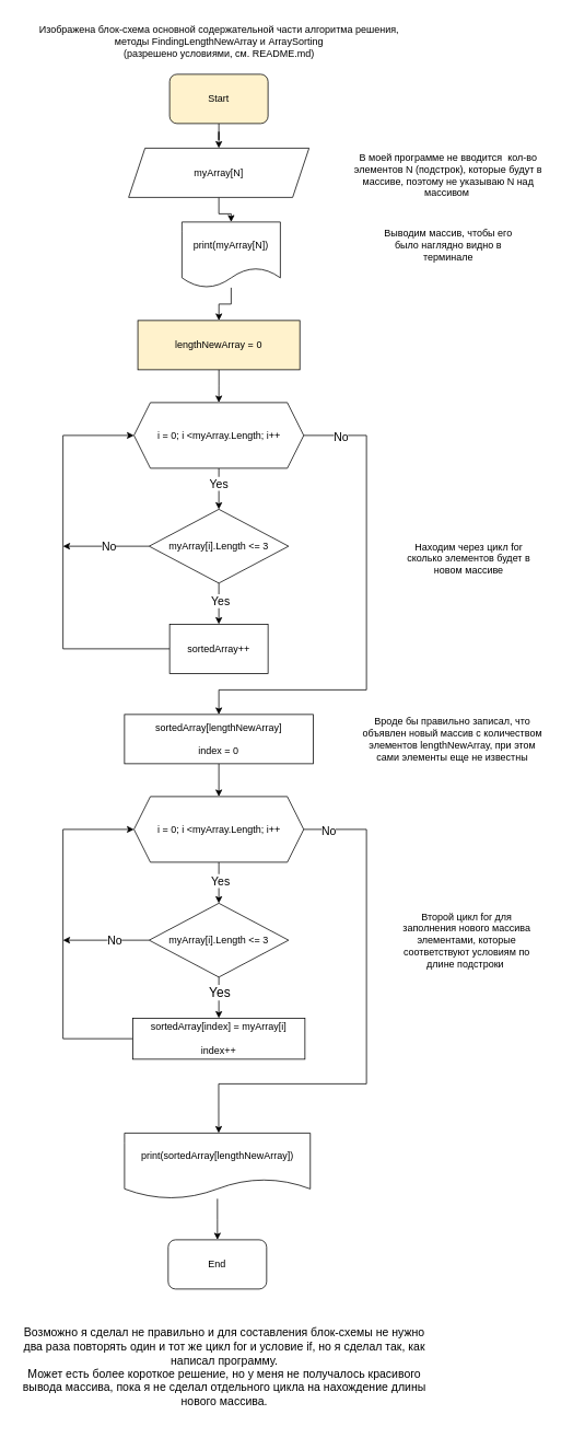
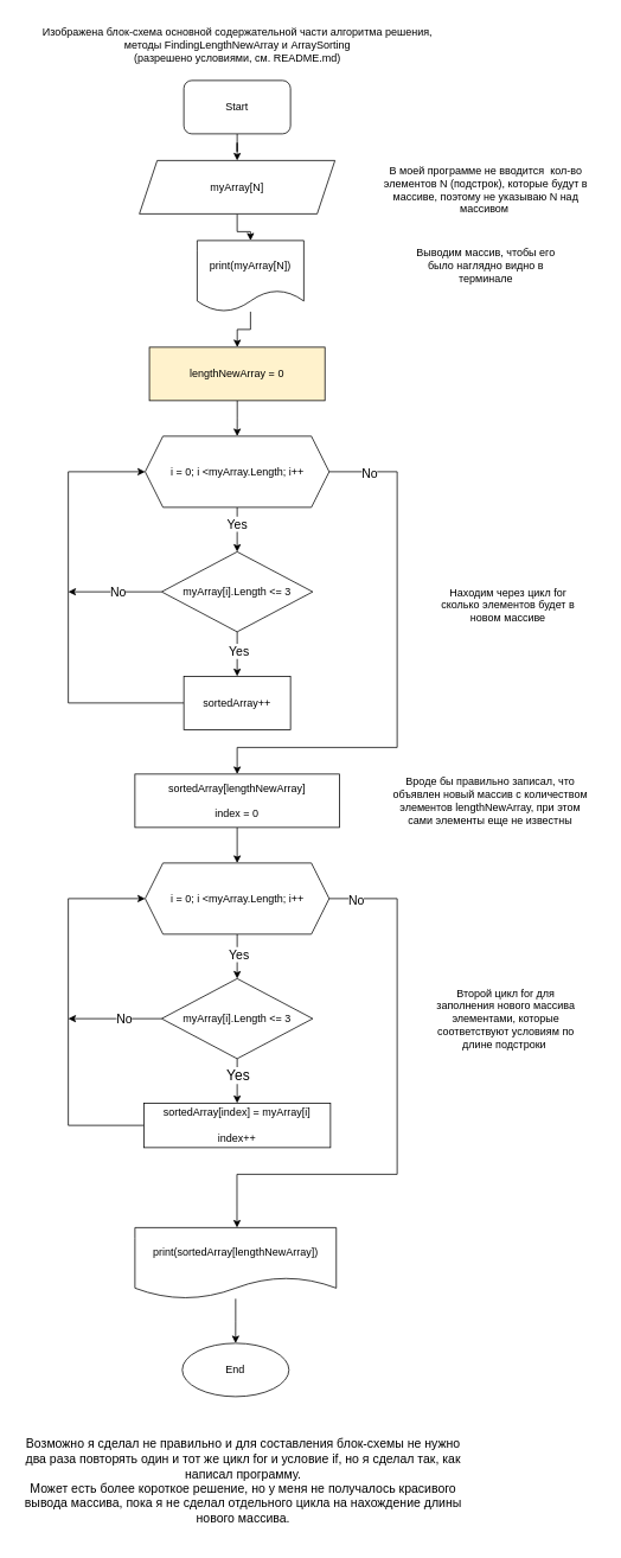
  <mxCell id="0" />
  <mxCell id="1" parent="0" />
  <mxCell id="2" value="" style="edgeStyle=orthogonalEdgeStyle;rounded=0;orthogonalLoop=1;jettySize=auto;html=1;" edge="1" parent="1" source="3" target="9"><mxGeometry relative="1" as="geometry" /></mxCell>
- <mxCell id="3" value="Start" style="rounded=1;whiteSpace=wrap;html=1;fillColor=#fff2cc;" vertex="1" parent="1"><mxGeometry x="206" y="90" width="120" height="60" as="geometry" /></mxCell>
+ <mxCell id="3" value="Start" style="rounded=1;whiteSpace=wrap;html=1;" vertex="1" parent="1"><mxGeometry x="206" y="90" width="120" height="60" as="geometry" /></mxCell>
  <mxCell id="4" style="edgeStyle=orthogonalEdgeStyle;rounded=0;orthogonalLoop=1;jettySize=auto;html=1;" edge="1" parent="1" source="5" target="17"><mxGeometry relative="1" as="geometry" /></mxCell>
  <mxCell id="5" value="lengthNewArray = 0" style="rounded=0;whiteSpace=wrap;html=1;fillColor=#fff2cc;" vertex="1" parent="1"><mxGeometry x="167.25" y="390" width="197.5" height="60" as="geometry" /></mxCell>
  <mxCell id="6" value="Изображена блок-схема основной содержательной части алгоритма решения,&lt;br&gt;методы&amp;nbsp;FindingLengthNewArray и&amp;nbsp;ArraySorting&lt;br&gt;(разрешено условиями, см. README.md)" style="text;html=1;align=center;verticalAlign=middle;resizable=0;points=[];autosize=1;strokeColor=none;fillColor=none;" vertex="1" parent="1"><mxGeometry x="36" y="20" width="460" height="60" as="geometry" /></mxCell>
  <mxCell id="7" value="В моей программе не вводится&amp;nbsp; кол-во элементов N (подстрок), которые будут в массиве, поэтому не указываю N над массивом&amp;nbsp;" style="text;html=1;strokeColor=none;fillColor=none;align=center;verticalAlign=middle;whiteSpace=wrap;rounded=0;" vertex="1" parent="1"><mxGeometry x="416" y="180" width="260" height="65" as="geometry" /></mxCell>
  <mxCell id="8" value="" style="edgeStyle=orthogonalEdgeStyle;rounded=0;orthogonalLoop=1;jettySize=auto;html=1;" edge="1" parent="1" source="9" target="11"><mxGeometry relative="1" as="geometry" /></mxCell>
  <mxCell id="9" value="myArray[N]" style="shape=parallelogram;perimeter=parallelogramPerimeter;whiteSpace=wrap;html=1;fixedSize=1;" vertex="1" parent="1"><mxGeometry x="156" y="180" width="220" height="60" as="geometry" /></mxCell>
  <mxCell id="10" value="" style="edgeStyle=orthogonalEdgeStyle;rounded=0;orthogonalLoop=1;jettySize=auto;html=1;" edge="1" parent="1" source="11" target="5"><mxGeometry relative="1" as="geometry" /></mxCell>
  <mxCell id="11" value="print(myArray[N])" style="shape=document;whiteSpace=wrap;html=1;boundedLbl=1;" vertex="1" parent="1"><mxGeometry x="221" y="270" width="120" height="80" as="geometry" /></mxCell>
  <mxCell id="12" value="Выводим массив, чтобы его было наглядно видно в терминале" style="text;html=1;strokeColor=none;fillColor=none;align=center;verticalAlign=middle;whiteSpace=wrap;rounded=0;" vertex="1" parent="1"><mxGeometry x="456" y="270" width="180" height="55" as="geometry" /></mxCell>
  <mxCell id="13" style="edgeStyle=orthogonalEdgeStyle;rounded=0;orthogonalLoop=1;jettySize=auto;html=1;entryX=0.5;entryY=0;entryDx=0;entryDy=0;" edge="1" parent="1" source="17" target="22"><mxGeometry relative="1" as="geometry"><Array as="points"><mxPoint x="266" y="590" /><mxPoint x="266" y="590" /></Array></mxGeometry></mxCell>
  <mxCell id="14" value="&lt;span style=&quot;font-size: 14px;&quot;&gt;Yes&lt;/span&gt;" style="edgeLabel;html=1;align=center;verticalAlign=middle;resizable=0;points=[];" vertex="1" connectable="0" parent="13"><mxGeometry x="-0.269" y="-1" relative="1" as="geometry"><mxPoint as="offset" /></mxGeometry></mxCell>
  <mxCell id="15" style="edgeStyle=orthogonalEdgeStyle;rounded=0;orthogonalLoop=1;jettySize=auto;html=1;exitX=1;exitY=0.5;exitDx=0;exitDy=0;" edge="1" parent="1" source="17"><mxGeometry relative="1" as="geometry"><mxPoint x="266" y="870" as="targetPoint" /><Array as="points"><mxPoint x="446" y="530" /><mxPoint x="446" y="840" /><mxPoint x="266" y="840" /></Array></mxGeometry></mxCell>
  <mxCell id="16" value="&lt;font style=&quot;font-size: 14px;&quot;&gt;No&lt;/font&gt;" style="edgeLabel;html=1;align=center;verticalAlign=middle;resizable=0;points=[];" vertex="1" connectable="0" parent="15"><mxGeometry x="-0.848" y="-1" relative="1" as="geometry"><mxPoint as="offset" /></mxGeometry></mxCell>
  <mxCell id="17" value="i = 0; i &amp;lt;myArray.Length; i++" style="shape=hexagon;perimeter=hexagonPerimeter2;whiteSpace=wrap;html=1;fixedSize=1;" vertex="1" parent="1"><mxGeometry x="162.5" y="490" width="207" height="80" as="geometry" /></mxCell>
  <mxCell id="18" style="edgeStyle=orthogonalEdgeStyle;rounded=0;orthogonalLoop=1;jettySize=auto;html=1;entryX=0.5;entryY=0;entryDx=0;entryDy=0;" edge="1" parent="1" source="22" target="24"><mxGeometry relative="1" as="geometry"><mxPoint x="266" y="810" as="targetPoint" /></mxGeometry></mxCell>
  <mxCell id="19" value="&lt;font style=&quot;font-size: 14px;&quot;&gt;Yes&lt;/font&gt;" style="edgeLabel;html=1;align=center;verticalAlign=middle;resizable=0;points=[];" vertex="1" connectable="0" parent="18"><mxGeometry x="-0.156" y="1" relative="1" as="geometry"><mxPoint as="offset" /></mxGeometry></mxCell>
  <mxCell id="20" style="edgeStyle=orthogonalEdgeStyle;rounded=0;orthogonalLoop=1;jettySize=auto;html=1;" edge="1" parent="1" source="22"><mxGeometry relative="1" as="geometry"><mxPoint x="76" y="665" as="targetPoint" /></mxGeometry></mxCell>
  <mxCell id="21" value="&lt;font style=&quot;font-size: 14px;&quot;&gt;No&lt;/font&gt;" style="edgeLabel;html=1;align=center;verticalAlign=middle;resizable=0;points=[];" vertex="1" connectable="0" parent="20"><mxGeometry x="-0.043" relative="1" as="geometry"><mxPoint as="offset" /></mxGeometry></mxCell>
  <mxCell id="22" value="myArray[i].Length &amp;lt;= 3" style="rhombus;whiteSpace=wrap;html=1;" vertex="1" parent="1"><mxGeometry x="181" y="620" width="170" height="90" as="geometry" /></mxCell>
  <mxCell id="23" style="edgeStyle=orthogonalEdgeStyle;rounded=0;orthogonalLoop=1;jettySize=auto;html=1;entryX=0;entryY=0.5;entryDx=0;entryDy=0;" edge="1" parent="1" source="24" target="17"><mxGeometry relative="1" as="geometry"><Array as="points"><mxPoint x="76" y="790" /><mxPoint x="76" y="530" /></Array></mxGeometry></mxCell>
  <mxCell id="24" value="sortedArray++" style="rounded=0;whiteSpace=wrap;html=1;" vertex="1" parent="1"><mxGeometry x="206" y="760" width="120" height="60" as="geometry" /></mxCell>
  <mxCell id="25" style="edgeStyle=orthogonalEdgeStyle;rounded=0;orthogonalLoop=1;jettySize=auto;html=1;entryX=0.5;entryY=0;entryDx=0;entryDy=0;" edge="1" parent="1" source="29" target="38"><mxGeometry relative="1" as="geometry"><mxPoint x="266" y="1080" as="targetPoint" /></mxGeometry></mxCell>
  <mxCell id="26" value="&lt;font style=&quot;font-size: 14px;&quot;&gt;Yes&lt;/font&gt;" style="edgeLabel;html=1;align=center;verticalAlign=middle;resizable=0;points=[];" vertex="1" connectable="0" parent="25"><mxGeometry x="-0.138" y="1" relative="1" as="geometry"><mxPoint as="offset" /></mxGeometry></mxCell>
  <mxCell id="27" style="edgeStyle=orthogonalEdgeStyle;rounded=0;orthogonalLoop=1;jettySize=auto;html=1;entryX=0.507;entryY=0;entryDx=0;entryDy=0;entryPerimeter=0;" edge="1" parent="1" source="29" target="42"><mxGeometry relative="1" as="geometry"><mxPoint x="266" y="1350" as="targetPoint" /><Array as="points"><mxPoint x="446" y="1010" /><mxPoint x="446" y="1320" /><mxPoint x="266" y="1320" /></Array></mxGeometry></mxCell>
  <mxCell id="28" value="&lt;font style=&quot;font-size: 14px;&quot;&gt;No&lt;/font&gt;" style="edgeLabel;html=1;align=center;verticalAlign=middle;resizable=0;points=[];" vertex="1" connectable="0" parent="27"><mxGeometry x="-0.903" y="-1" relative="1" as="geometry"><mxPoint as="offset" /></mxGeometry></mxCell>
  <mxCell id="29" value="i = 0; i &amp;lt;myArray.Length; i++" style="shape=hexagon;perimeter=hexagonPerimeter2;whiteSpace=wrap;html=1;fixedSize=1;" vertex="1" parent="1"><mxGeometry x="162.5" y="970" width="207" height="80" as="geometry" /></mxCell>
  <mxCell id="30" style="edgeStyle=orthogonalEdgeStyle;rounded=0;orthogonalLoop=1;jettySize=auto;html=1;entryX=0.5;entryY=0;entryDx=0;entryDy=0;" edge="1" parent="1" source="31" target="29"><mxGeometry relative="1" as="geometry" /></mxCell>
  <mxCell id="31" value="sortedArray[lengthNewArray]&lt;br&gt;&lt;br&gt;index = 0" style="rounded=0;whiteSpace=wrap;html=1;" vertex="1" parent="1"><mxGeometry x="151" y="870" width="230" height="60" as="geometry" /></mxCell>
  <mxCell id="32" value="Находим через цикл for сколько элементов будет в новом массиве" style="text;html=1;strokeColor=none;fillColor=none;align=center;verticalAlign=middle;whiteSpace=wrap;rounded=0;" vertex="1" parent="1"><mxGeometry x="486" y="650" width="170" height="60" as="geometry" /></mxCell>
  <mxCell id="33" value="Вроде бы правильно записал, что объявлен новый массив с количеством элементов lengthNewArray, при этом сами элементы еще не известны" style="text;html=1;strokeColor=none;fillColor=none;align=center;verticalAlign=middle;whiteSpace=wrap;rounded=0;" vertex="1" parent="1"><mxGeometry x="436" y="885" width="230" height="30" as="geometry" /></mxCell>
  <mxCell id="34" style="edgeStyle=orthogonalEdgeStyle;rounded=0;orthogonalLoop=1;jettySize=auto;html=1;entryX=0.5;entryY=0;entryDx=0;entryDy=0;" edge="1" parent="1" source="38" target="40"><mxGeometry relative="1" as="geometry" /></mxCell>
  <mxCell id="35" value="&lt;font size=&quot;3&quot;&gt;Yes&lt;/font&gt;" style="edgeLabel;html=1;align=center;verticalAlign=middle;resizable=0;points=[];" vertex="1" connectable="0" parent="34"><mxGeometry x="-0.273" relative="1" as="geometry"><mxPoint as="offset" /></mxGeometry></mxCell>
  <mxCell id="36" style="edgeStyle=orthogonalEdgeStyle;rounded=0;orthogonalLoop=1;jettySize=auto;html=1;" edge="1" parent="1" source="38"><mxGeometry relative="1" as="geometry"><mxPoint x="76" y="1145" as="targetPoint" /></mxGeometry></mxCell>
  <mxCell id="37" value="&lt;font style=&quot;font-size: 14px;&quot;&gt;No&lt;/font&gt;" style="edgeLabel;html=1;align=center;verticalAlign=middle;resizable=0;points=[];" vertex="1" connectable="0" parent="36"><mxGeometry x="-0.194" y="-1" relative="1" as="geometry"><mxPoint as="offset" /></mxGeometry></mxCell>
  <mxCell id="38" value="myArray[i].Length &amp;lt;= 3" style="rhombus;whiteSpace=wrap;html=1;" vertex="1" parent="1"><mxGeometry x="181" y="1100" width="170" height="90" as="geometry" /></mxCell>
  <mxCell id="39" style="edgeStyle=orthogonalEdgeStyle;rounded=0;orthogonalLoop=1;jettySize=auto;html=1;entryX=0;entryY=0.5;entryDx=0;entryDy=0;" edge="1" parent="1" source="40" target="29"><mxGeometry relative="1" as="geometry"><mxPoint x="36" y="1100" as="targetPoint" /><Array as="points"><mxPoint x="76" y="1265" /><mxPoint x="76" y="1010" /></Array></mxGeometry></mxCell>
  <mxCell id="40" value="sortedArray[index] = myArray[i]&lt;br&gt;&lt;br&gt;index++" style="rounded=0;whiteSpace=wrap;html=1;" vertex="1" parent="1"><mxGeometry x="161" y="1240" width="210" height="50" as="geometry" /></mxCell>
  <mxCell id="41" style="edgeStyle=orthogonalEdgeStyle;rounded=0;orthogonalLoop=1;jettySize=auto;html=1;" edge="1" parent="1" source="42" target="45"><mxGeometry relative="1" as="geometry" /></mxCell>
  <mxCell id="42" value="print(sortedArray[lengthNewArray])" style="shape=document;whiteSpace=wrap;html=1;boundedLbl=1;" vertex="1" parent="1"><mxGeometry x="151" y="1380" width="226.5" height="80" as="geometry" /></mxCell>
  <mxCell id="43" value="Второй цикл for для заполнения нового массива элементами, которые соответствуют условиям по длине подстроки&amp;nbsp;" style="text;html=1;strokeColor=none;fillColor=none;align=center;verticalAlign=middle;whiteSpace=wrap;rounded=0;" vertex="1" parent="1"><mxGeometry x="486" y="1130" width="165" height="30" as="geometry" /></mxCell>
  <mxCell id="44" value="&lt;font style=&quot;font-size: 14px;&quot;&gt;Возможно я сделал не правильно и для составления блок-схемы не нужно два раза повторять один и тот же цикл for и условие if, но я сделал так, как написал программу.&lt;br&gt;Может есть более короткое решение, но у меня не получалось красивого вывода массива, пока я не сделал отдельного цикла на нахождение длины нового массива.&lt;/font&gt;" style="text;html=1;strokeColor=none;fillColor=none;align=center;verticalAlign=middle;whiteSpace=wrap;rounded=0;" vertex="1" parent="1"><mxGeometry x="20" y="1600" width="506" height="130" as="geometry" /></mxCell>
- <mxCell id="45" value="End" style="rounded=1;whiteSpace=wrap;html=1;" vertex="1" parent="1"><mxGeometry x="204.25" y="1510" width="120" height="60" as="geometry" /></mxCell>
+ <mxCell id="45" value="End" style="ellipse;whiteSpace=wrap;html=1;" vertex="1" parent="1"><mxGeometry x="204.25" y="1510" width="120" height="60" as="geometry" /></mxCell>
